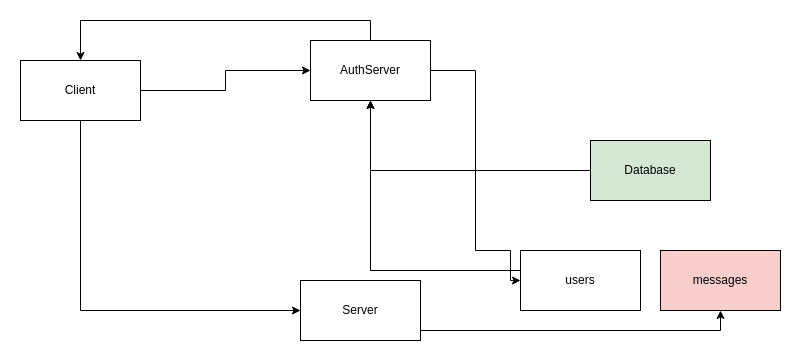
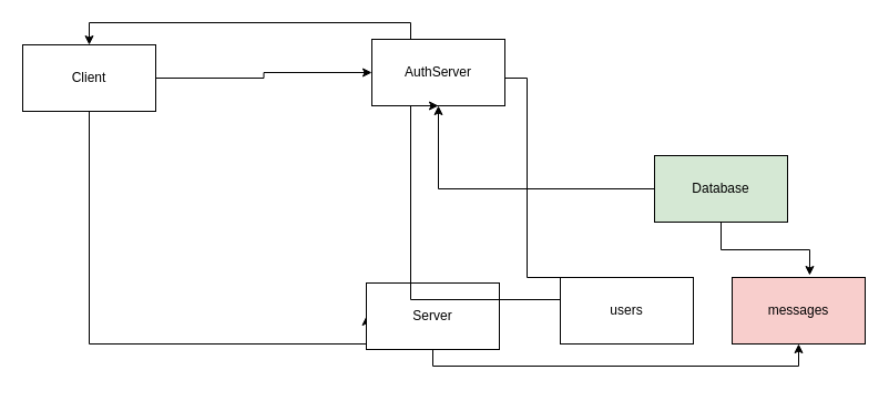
  <mxCell id="0" />
  <mxCell id="1" parent="0" />
  <mxCell id="2" style="edgeStyle=orthogonalEdgeStyle;rounded=0;orthogonalLoop=1;jettySize=auto;html=1;entryX=0;entryY=0.5;entryDx=0;entryDy=0;" edge="1" parent="1" source="4" target="9"><mxGeometry relative="1" as="geometry" /></mxCell>
  <mxCell id="3" style="edgeStyle=orthogonalEdgeStyle;rounded=0;orthogonalLoop=1;jettySize=auto;html=1;entryX=0;entryY=0.5;entryDx=0;entryDy=0;" edge="1" parent="1" source="4" target="6"><mxGeometry relative="1" as="geometry"><Array as="points"><mxPoint x="80" y="310" /></Array></mxGeometry></mxCell>
- <mxCell id="4" value="Client" style="rounded=0;whiteSpace=wrap;html=1;" vertex="1" parent="1"><mxGeometry x="20" y="60" width="120" height="60" as="geometry" /></mxCell>
+ <mxCell id="4" value="Client" style="rounded=0;whiteSpace=wrap;html=1;" vertex="1" parent="1"><mxGeometry x="20" y="40" width="120" height="60" as="geometry" /></mxCell>
  <mxCell id="5" style="edgeStyle=orthogonalEdgeStyle;rounded=0;orthogonalLoop=1;jettySize=auto;html=1;entryX=0.5;entryY=1;entryDx=0;entryDy=0;" edge="1" parent="1" source="6" target="15"><mxGeometry relative="1" as="geometry"><Array as="points"><mxPoint x="720" y="330" /></Array></mxGeometry></mxCell>
- <mxCell id="6" value="Server" style="rounded=0;whiteSpace=wrap;html=1;" vertex="1" parent="1"><mxGeometry x="300" y="280" width="120" height="60" as="geometry" /></mxCell>
+ <mxCell id="6" value="Server" style="rounded=0;whiteSpace=wrap;html=1;" vertex="1" parent="1"><mxGeometry x="330" y="255" width="120" height="60" as="geometry" /></mxCell>
  <mxCell id="7" style="edgeStyle=orthogonalEdgeStyle;rounded=0;orthogonalLoop=1;jettySize=auto;html=1;entryX=0;entryY=0.5;entryDx=0;entryDy=0;" edge="1" parent="1" source="9" target="14"><mxGeometry relative="1" as="geometry"><Array as="points"><mxPoint x="475" y="70" /><mxPoint x="475" y="250" /><mxPoint x="510" y="250" /><mxPoint x="510" y="280" /></Array></mxGeometry></mxCell>
  <mxCell id="8" style="edgeStyle=orthogonalEdgeStyle;rounded=0;orthogonalLoop=1;jettySize=auto;html=1;entryX=0.5;entryY=0;entryDx=0;entryDy=0;" edge="1" parent="1" source="9" target="4"><mxGeometry relative="1" as="geometry"><Array as="points"><mxPoint x="370" y="20" /><mxPoint x="80" y="20" /></Array></mxGeometry></mxCell>
- <mxCell id="9" value="AuthServer" style="rounded=0;whiteSpace=wrap;html=1;" vertex="1" parent="1"><mxGeometry x="310" y="40" width="120" height="60" as="geometry" /></mxCell>
+ <mxCell id="9" value="AuthServer" style="rounded=0;whiteSpace=wrap;html=1;" vertex="1" parent="1"><mxGeometry x="335" y="35" width="120" height="60" as="geometry" /></mxCell>
  <mxCell id="10" style="edgeStyle=orthogonalEdgeStyle;rounded=0;orthogonalLoop=1;jettySize=auto;html=1;" edge="1" parent="1" source="12" target="9"><mxGeometry relative="1" as="geometry" /></mxCell>
+ <mxCell id="11" style="edgeStyle=orthogonalEdgeStyle;rounded=0;orthogonalLoop=1;jettySize=auto;html=1;entryX=0.583;entryY=-0.033;entryDx=0;entryDy=0;entryPerimeter=0;" edge="1" parent="1" source="12" target="15"><mxGeometry relative="1" as="geometry" /></mxCell>
  <mxCell id="12" value="Database" style="rounded=0;whiteSpace=wrap;html=1;fillColor=#d5e8d4;" vertex="1" parent="1"><mxGeometry x="590" y="140" width="120" height="60" as="geometry" /></mxCell>
  <mxCell id="13" style="edgeStyle=orthogonalEdgeStyle;rounded=0;orthogonalLoop=1;jettySize=auto;html=1;entryX=0.5;entryY=1;entryDx=0;entryDy=0;" edge="1" parent="1" source="14" target="9"><mxGeometry relative="1" as="geometry"><Array as="points"><mxPoint x="370" y="270" /></Array></mxGeometry></mxCell>
- <mxCell id="14" value="users" style="rounded=0;whiteSpace=wrap;html=1;" vertex="1" parent="1"><mxGeometry x="520" y="250" width="120" height="60" as="geometry" /></mxCell>
+ <mxCell id="14" value="users" style="rounded=0;whiteSpace=wrap;html=1;" vertex="1" parent="1"><mxGeometry x="505" y="250" width="120" height="60" as="geometry" /></mxCell>
  <mxCell id="15" value="messages" style="rounded=0;whiteSpace=wrap;html=1;fillColor=#f8cecc;" vertex="1" parent="1"><mxGeometry x="660" y="250" width="120" height="60" as="geometry" /></mxCell>
